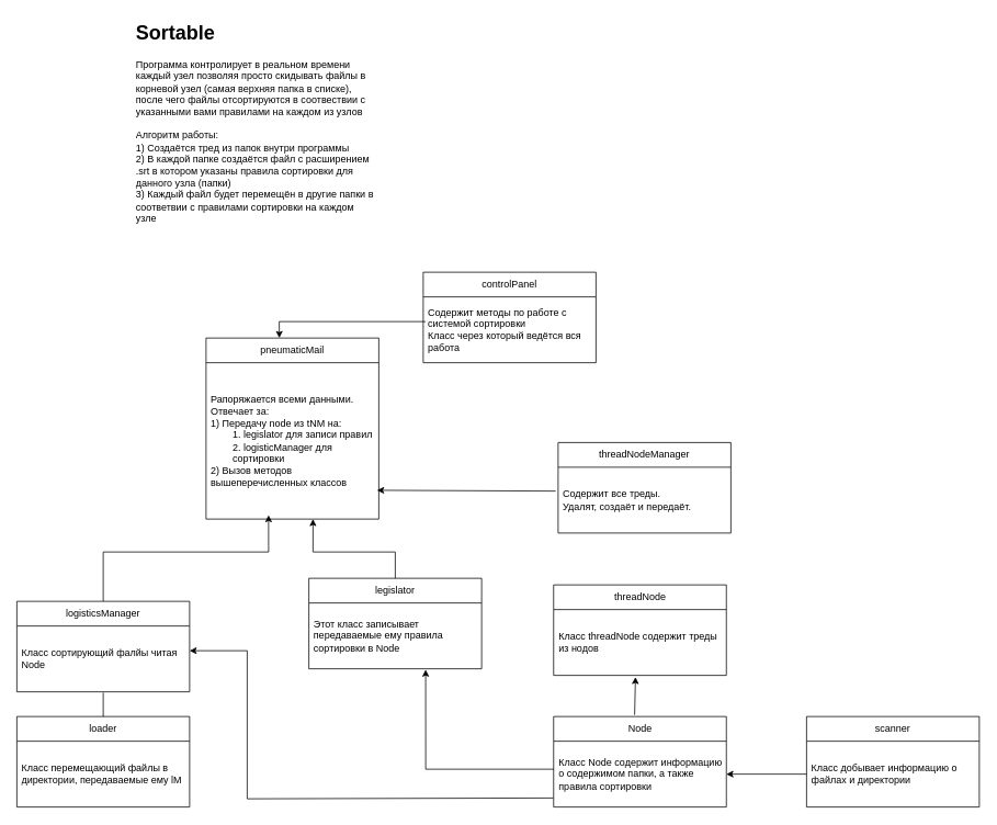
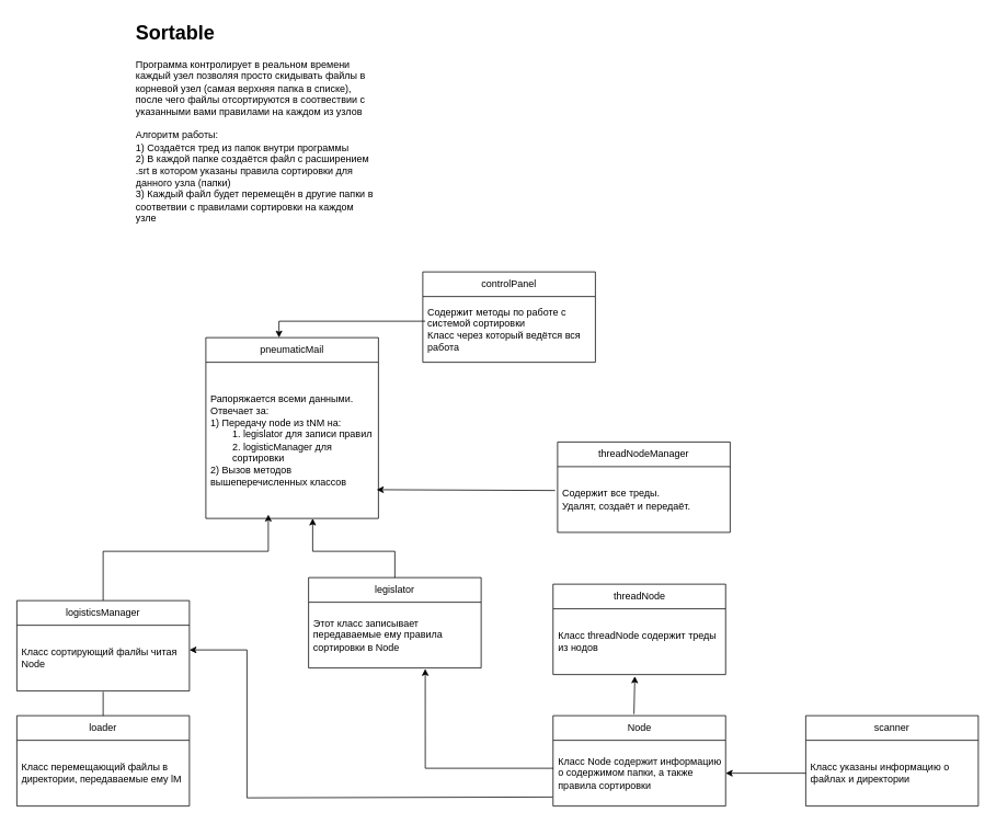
  <mxCell id="0" />
  <mxCell id="1" parent="0" />
  <mxCell id="2" value="&lt;h1&gt;Sortable&lt;/h1&gt;&lt;p&gt;Программа контролирует в реальном времени каждый узел позволяя просто скидывать файлы в корневой узел (самая верхняя папка в списке), после чего файлы отсортируются в соотвествии с указанными вами правилами на каждом из узлов&lt;br&gt;&lt;br&gt;Алгоритм работы:&lt;br&gt;1) Создаётся тред из папок внутри программы&lt;span style=&quot;background-color: initial;&quot;&gt;&lt;br&gt;2) В каждой папке создаётся файл с расширением .srt в котором указаны правила сортировки для данного узла (папки)&lt;br&gt;3) Каждый файл будет перемещён в другие папки в соответвии с правилами сортировки на каждом узле&lt;br&gt;&lt;/span&gt;&lt;/p&gt;&lt;p&gt;&lt;span style=&quot;background-color: initial;&quot;&gt;&amp;nbsp;&lt;/span&gt;&lt;/p&gt;" style="text;html=1;strokeColor=none;fillColor=none;spacing=5;spacingTop=-20;whiteSpace=wrap;overflow=hidden;rounded=0;" parent="1" vertex="1"><mxGeometry x="160" y="20" width="300" height="260" as="geometry" /></mxCell>
  <mxCell id="3" value="pneumaticMail" style="swimlane;fontStyle=0;childLayout=stackLayout;horizontal=1;startSize=30;horizontalStack=0;resizeParent=1;resizeParentMax=0;resizeLast=0;collapsible=1;marginBottom=0;whiteSpace=wrap;html=1;" parent="1" vertex="1"><mxGeometry x="250" y="410" width="210" height="220" as="geometry" /></mxCell>
  <mxCell id="4" value="Рапоряжается всеми данными.&lt;br&gt;Отвечает за:&lt;br&gt;1) Передачу node из tNM на:&lt;br&gt;&lt;span style=&quot;white-space: pre;&quot;&gt;&#09;&lt;/span&gt;1. legislator для записи правил&lt;br&gt;&lt;span style=&quot;white-space: pre;&quot;&gt;&#09;&lt;/span&gt;2. logisticManager для &lt;span style=&quot;white-space: pre;&quot;&gt;&#09;&lt;/span&gt;сортировки&lt;br&gt;2) Вызов методов вышеперечисленных классов" style="text;strokeColor=none;fillColor=none;align=left;verticalAlign=middle;spacingLeft=4;spacingRight=4;overflow=hidden;points=[[0,0.5],[1,0.5]];portConstraint=eastwest;rotatable=0;whiteSpace=wrap;html=1;" parent="3" vertex="1"><mxGeometry y="30" width="210" height="190" as="geometry" /></mxCell>
  <mxCell id="5" value="Node" style="swimlane;fontStyle=0;childLayout=stackLayout;horizontal=1;startSize=30;horizontalStack=0;resizeParent=1;resizeParentMax=0;resizeLast=0;collapsible=1;marginBottom=0;whiteSpace=wrap;html=1;" parent="1" vertex="1"><mxGeometry x="672.5" y="870" width="210" height="110" as="geometry" /></mxCell>
  <mxCell id="6" value="Класс Node содержит информацию о содержимом папки, а также правила сортировки" style="text;strokeColor=none;fillColor=none;align=left;verticalAlign=middle;spacingLeft=4;spacingRight=4;overflow=hidden;points=[[0,0.5],[1,0.5]];portConstraint=eastwest;rotatable=0;whiteSpace=wrap;html=1;" parent="5" vertex="1"><mxGeometry y="30" width="210" height="80" as="geometry" /></mxCell>
  <mxCell id="7" value="threadNode" style="swimlane;fontStyle=0;childLayout=stackLayout;horizontal=1;startSize=30;horizontalStack=0;resizeParent=1;resizeParentMax=0;resizeLast=0;collapsible=1;marginBottom=0;whiteSpace=wrap;html=1;" parent="1" vertex="1"><mxGeometry x="672.5" y="710" width="210" height="110" as="geometry" /></mxCell>
  <mxCell id="8" value="Класс threadNode содержит треды из нодов" style="text;strokeColor=none;fillColor=none;align=left;verticalAlign=middle;spacingLeft=4;spacingRight=4;overflow=hidden;points=[[0,0.5],[1,0.5]];portConstraint=eastwest;rotatable=0;whiteSpace=wrap;html=1;" parent="7" vertex="1"><mxGeometry y="30" width="210" height="80" as="geometry" /></mxCell>
  <mxCell id="9" value="threadNodeManager" style="swimlane;fontStyle=0;childLayout=stackLayout;horizontal=1;startSize=30;horizontalStack=0;resizeParent=1;resizeParentMax=0;resizeLast=0;collapsible=1;marginBottom=0;whiteSpace=wrap;html=1;" parent="1" vertex="1"><mxGeometry x="678" y="537" width="210" height="110" as="geometry" /></mxCell>
  <mxCell id="10" value="Содержит все треды.&lt;br&gt;Удалят, создаёт и передаёт." style="text;strokeColor=none;fillColor=none;align=left;verticalAlign=middle;spacingLeft=4;spacingRight=4;overflow=hidden;points=[[0,0.5],[1,0.5]];portConstraint=eastwest;rotatable=0;whiteSpace=wrap;html=1;" parent="9" vertex="1"><mxGeometry y="30" width="210" height="80" as="geometry" /></mxCell>
  <mxCell id="11" value="scanner" style="swimlane;fontStyle=0;childLayout=stackLayout;horizontal=1;startSize=30;horizontalStack=0;resizeParent=1;resizeParentMax=0;resizeLast=0;collapsible=1;marginBottom=0;whiteSpace=wrap;html=1;" parent="1" vertex="1"><mxGeometry x="980" y="870" width="210" height="110" as="geometry" /></mxCell>
- <mxCell id="12" value="Класс добывает информацию о файлах и директории" style="text;strokeColor=none;fillColor=none;align=left;verticalAlign=middle;spacingLeft=4;spacingRight=4;overflow=hidden;points=[[0,0.5],[1,0.5]];portConstraint=eastwest;rotatable=0;whiteSpace=wrap;html=1;" parent="11" vertex="1"><mxGeometry y="30" width="210" height="80" as="geometry" /></mxCell>
+ <mxCell id="12" value="Класс указаны информацию о файлах и директории" style="text;strokeColor=none;fillColor=none;align=left;verticalAlign=middle;spacingLeft=4;spacingRight=4;overflow=hidden;points=[[0,0.5],[1,0.5]];portConstraint=eastwest;rotatable=0;whiteSpace=wrap;html=1;" parent="11" vertex="1"><mxGeometry y="30" width="210" height="80" as="geometry" /></mxCell>
  <mxCell id="13" value="loader" style="swimlane;fontStyle=0;childLayout=stackLayout;horizontal=1;startSize=30;horizontalStack=0;resizeParent=1;resizeParentMax=0;resizeLast=0;collapsible=1;marginBottom=0;whiteSpace=wrap;html=1;" parent="1" vertex="1"><mxGeometry x="20" y="870" width="210" height="110" as="geometry" /></mxCell>
  <mxCell id="14" value="Класс перемещающий файлы в директории, передаваемые ему lM" style="text;strokeColor=none;fillColor=none;align=left;verticalAlign=middle;spacingLeft=4;spacingRight=4;overflow=hidden;points=[[0,0.5],[1,0.5]];portConstraint=eastwest;rotatable=0;whiteSpace=wrap;html=1;" parent="13" vertex="1"><mxGeometry y="30" width="210" height="80" as="geometry" /></mxCell>
  <mxCell id="15" value="" style="endArrow=classic;html=1;rounded=0;exitX=0.469;exitY=-0.018;exitDx=0;exitDy=0;exitPerimeter=0;entryX=0.474;entryY=1.025;entryDx=0;entryDy=0;entryPerimeter=0;" parent="1" source="5" target="8" edge="1"><mxGeometry width="50" height="50" relative="1" as="geometry"><mxPoint x="788" y="892" as="sourcePoint" /><mxPoint x="838" y="842" as="targetPoint" /></mxGeometry></mxCell>
  <mxCell id="16" value="legislator" style="swimlane;fontStyle=0;childLayout=stackLayout;horizontal=1;startSize=30;horizontalStack=0;resizeParent=1;resizeParentMax=0;resizeLast=0;collapsible=1;marginBottom=0;whiteSpace=wrap;html=1;" parent="1" vertex="1"><mxGeometry x="375" y="702" width="210" height="110" as="geometry" /></mxCell>
  <mxCell id="17" value="Этот класс записывает передаваемые ему правила сортировки в Node" style="text;strokeColor=none;fillColor=none;align=left;verticalAlign=middle;spacingLeft=4;spacingRight=4;overflow=hidden;points=[[0,0.5],[1,0.5]];portConstraint=eastwest;rotatable=0;whiteSpace=wrap;html=1;" parent="16" vertex="1"><mxGeometry y="30" width="210" height="80" as="geometry" /></mxCell>
  <mxCell id="18" value="" style="endArrow=classic;html=1;rounded=0;entryX=0.676;entryY=1.013;entryDx=0;entryDy=0;entryPerimeter=0;exitX=0.002;exitY=0.425;exitDx=0;exitDy=0;exitPerimeter=0;" parent="1" source="6" target="17" edge="1"><mxGeometry width="50" height="50" relative="1" as="geometry"><mxPoint x="670" y="1070" as="sourcePoint" /><mxPoint x="785" y="722" as="targetPoint" /><Array as="points"><mxPoint x="517" y="934" /></Array></mxGeometry></mxCell>
  <mxCell id="19" value="" style="endArrow=classic;html=1;rounded=0;exitX=-0.014;exitY=0.363;exitDx=0;exitDy=0;exitPerimeter=0;entryX=0.99;entryY=0.816;entryDx=0;entryDy=0;entryPerimeter=0;" parent="1" source="10" target="4" edge="1"><mxGeometry width="50" height="50" relative="1" as="geometry"><mxPoint x="480" y="650" as="sourcePoint" /><mxPoint x="530" y="600" as="targetPoint" /></mxGeometry></mxCell>
  <mxCell id="20" value="" style="endArrow=classic;html=1;rounded=0;entryX=0.362;entryY=0.975;entryDx=0;entryDy=0;entryPerimeter=0;exitX=0.5;exitY=0;exitDx=0;exitDy=0;" parent="1" source="22" target="4" edge="1"><mxGeometry width="50" height="50" relative="1" as="geometry"><mxPoint x="210" y="680" as="sourcePoint" /><mxPoint x="530" y="600" as="targetPoint" /><Array as="points"><mxPoint x="125" y="670" /><mxPoint x="326" y="670" /></Array></mxGeometry></mxCell>
  <mxCell id="21" value="" style="endArrow=classic;html=1;rounded=0;exitX=0.5;exitY=0;exitDx=0;exitDy=0;entryX=0.619;entryY=1;entryDx=0;entryDy=0;entryPerimeter=0;" parent="1" source="16" target="4" edge="1"><mxGeometry width="50" height="50" relative="1" as="geometry"><mxPoint x="480" y="650" as="sourcePoint" /><mxPoint x="530" y="600" as="targetPoint" /><Array as="points"><mxPoint x="480" y="670" /><mxPoint x="380" y="670" /></Array></mxGeometry></mxCell>
  <mxCell id="22" value="logisticsManager" style="swimlane;fontStyle=0;childLayout=stackLayout;horizontal=1;startSize=30;horizontalStack=0;resizeParent=1;resizeParentMax=0;resizeLast=0;collapsible=1;marginBottom=0;whiteSpace=wrap;html=1;" parent="1" vertex="1"><mxGeometry x="20" y="730" width="210" height="110" as="geometry" /></mxCell>
  <mxCell id="23" value="Класс сортирующий фалйы читая Node" style="text;strokeColor=none;fillColor=none;align=left;verticalAlign=middle;spacingLeft=4;spacingRight=4;overflow=hidden;points=[[0,0.5],[1,0.5]];portConstraint=eastwest;rotatable=0;whiteSpace=wrap;html=1;" parent="22" vertex="1"><mxGeometry y="30" width="210" height="80" as="geometry" /></mxCell>
  <mxCell id="24" value="" style="endArrow=classic;html=1;rounded=0;entryX=1;entryY=0.375;entryDx=0;entryDy=0;entryPerimeter=0;exitX=-0.002;exitY=0.863;exitDx=0;exitDy=0;exitPerimeter=0;" parent="1" source="6" target="23" edge="1"><mxGeometry width="50" height="50" relative="1" as="geometry"><mxPoint x="230" y="850" as="sourcePoint" /><mxPoint x="280" y="800" as="targetPoint" /><Array as="points"><mxPoint x="300" y="970" /><mxPoint x="300" y="790" /></Array></mxGeometry></mxCell>
  <mxCell id="25" value="" style="endArrow=classic;html=1;rounded=0;entryX=1;entryY=0.5;entryDx=0;entryDy=0;exitX=0;exitY=0.5;exitDx=0;exitDy=0;" parent="1" source="12" target="6" edge="1"><mxGeometry width="50" height="50" relative="1" as="geometry"><mxPoint x="230" y="850" as="sourcePoint" /><mxPoint x="280" y="800" as="targetPoint" /></mxGeometry></mxCell>
  <mxCell id="26" value="" style="endArrow=none;html=1;rounded=0;exitX=0.5;exitY=0;exitDx=0;exitDy=0;entryX=0.5;entryY=1.013;entryDx=0;entryDy=0;entryPerimeter=0;" parent="1" source="13" target="23" edge="1"><mxGeometry width="50" height="50" relative="1" as="geometry"><mxPoint x="540" y="840" as="sourcePoint" /><mxPoint x="590" y="790" as="targetPoint" /></mxGeometry></mxCell>
  <mxCell id="27" value="controlPanel" style="swimlane;fontStyle=0;childLayout=stackLayout;horizontal=1;startSize=30;horizontalStack=0;resizeParent=1;resizeParentMax=0;resizeLast=0;collapsible=1;marginBottom=0;whiteSpace=wrap;html=1;" parent="1" vertex="1"><mxGeometry x="514" y="330" width="210" height="110" as="geometry" /></mxCell>
  <mxCell id="28" value="Содержит методы по работе с системой сортировки&lt;br&gt;Класс через который ведётся вся работа" style="text;strokeColor=none;fillColor=none;align=left;verticalAlign=middle;spacingLeft=4;spacingRight=4;overflow=hidden;points=[[0,0.5],[1,0.5]];portConstraint=eastwest;rotatable=0;whiteSpace=wrap;html=1;" parent="27" vertex="1"><mxGeometry y="30" width="210" height="80" as="geometry" /></mxCell>
  <mxCell id="29" value="" style="endArrow=classic;html=1;rounded=0;exitX=0.014;exitY=0.375;exitDx=0;exitDy=0;exitPerimeter=0;entryX=0.424;entryY=0;entryDx=0;entryDy=0;entryPerimeter=0;" parent="1" source="28" target="3" edge="1"><mxGeometry width="50" height="50" relative="1" as="geometry"><mxPoint x="550" y="450" as="sourcePoint" /><mxPoint x="340" y="390" as="targetPoint" /><Array as="points"><mxPoint x="339" y="390" /></Array></mxGeometry></mxCell>
